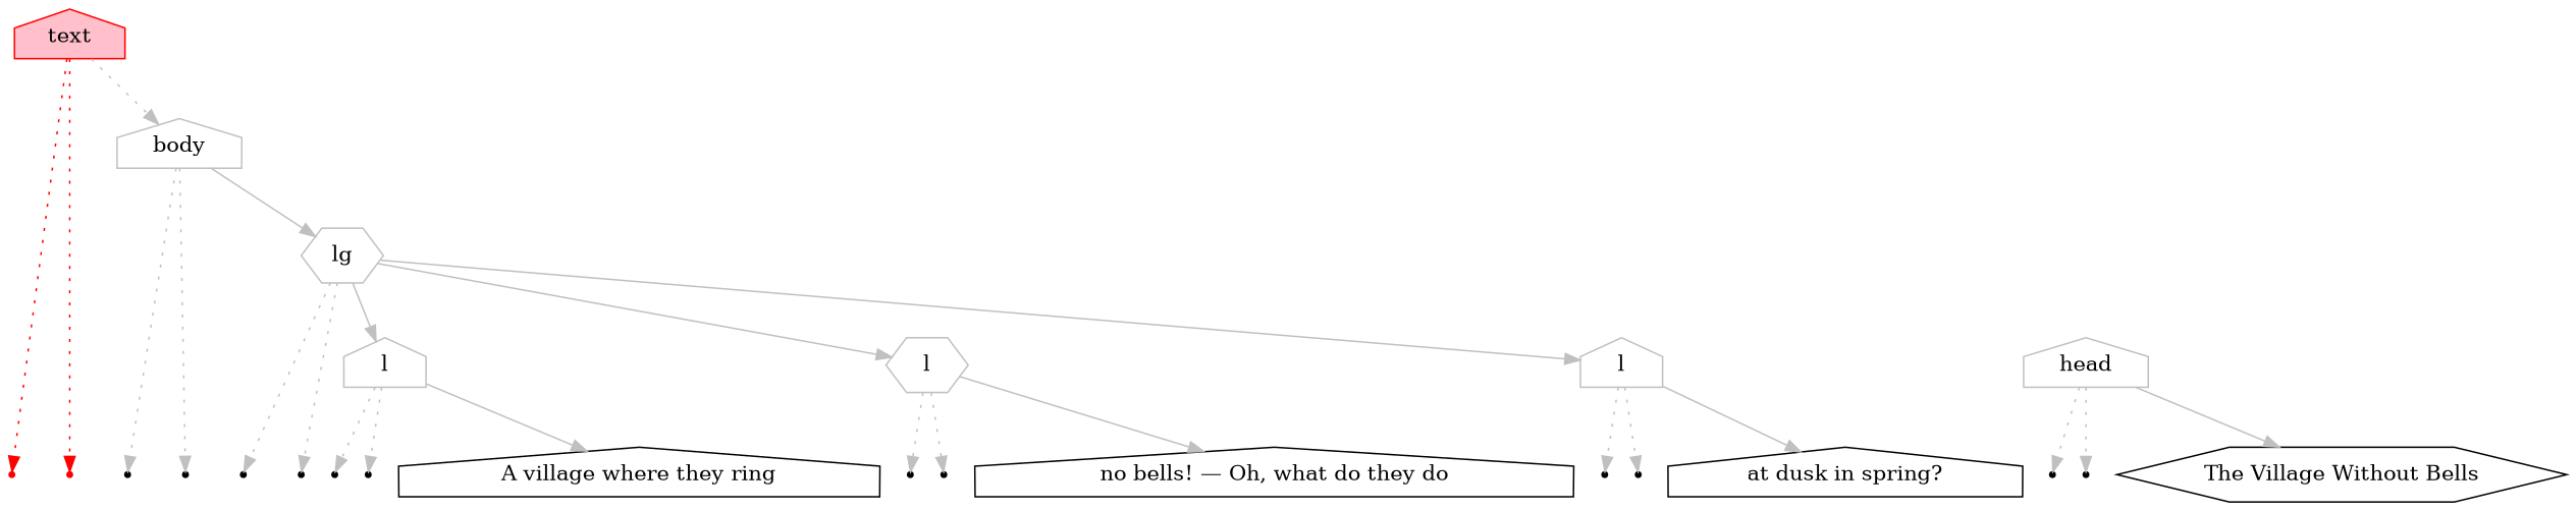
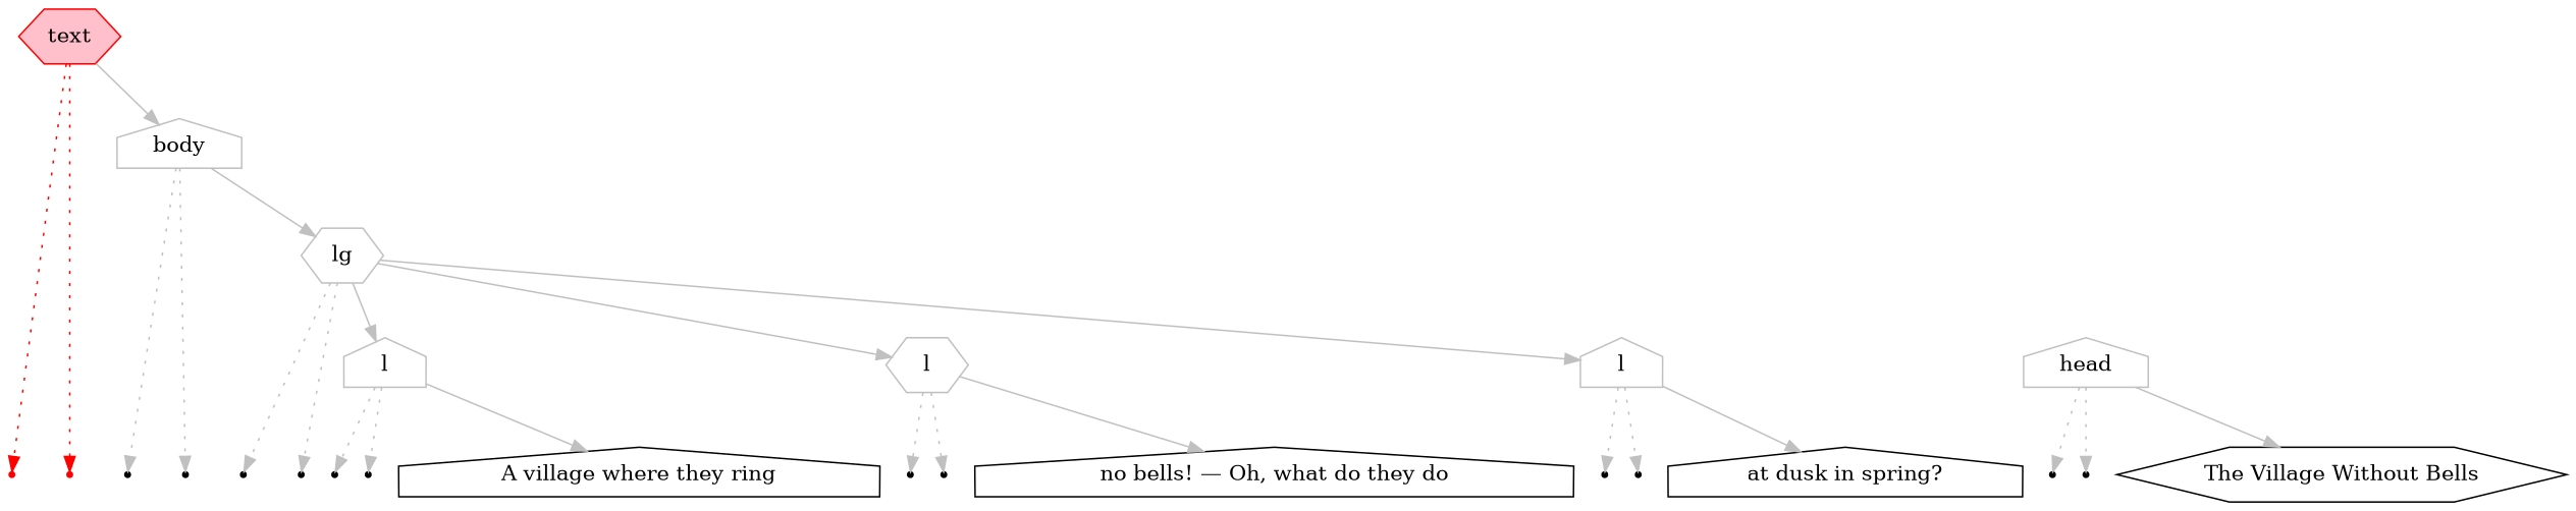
  digraph {
    node [color=black ordering=out shape=point]
    edge [color=gray style=dotted]
    n1 [color=red label="text\nstart"]
    n2 [color=red label="text\nend"]
    n3 [label="body\nstart"]
    n4 [label="body\nend"]
    n5 [label="head\nstart"]
    n6 [label="head\nend"]
    n7 [label="The Village Without Bells" shape=hexagon color=""]
    n8 [label="lg\nstart"]
    n9 [label="lg\nend"]
    n10 [label="l\nstart"]
    n11 [label="l\nend"]
    n12 [label="A village where they ring" shape=house color=""]
    n13 [label="l\nstart"]
    n14 [label="l\nend"]
    n15 [label="no bells! — Oh, what do they do" shape=house color=""]
    n16 [label="l\nstart"]
    n17 [label="l\nend"]
    n18 [label="at dusk in spring?" shape=house color=""]
-   n19 [color=red fillcolor=pink label=text shape=house style=filled]
+   n19 [color=red fillcolor=pink label=text shape=hexagon style=filled]
    n20 [color=gray label=body shape=house]
    n21 [color=gray label=lg shape=hexagon]
    n22 [color=gray label=head shape=house]
    n23 [color=gray label=l shape=house]
    n24 [color=gray label=l shape=hexagon]
    n25 [color=gray label=l shape=house]
    subgraph sub_1 {
      rank=same
      n1
      n2
      n3
      n4
      n5
      n6
      n7
      n8
      n9
      n10
      n11
      n12
      n13
      n14
      n15
      n16
      n17
      n18
    }
    n19 -> n1 [color=red]
    n19 -> n2 [color=red]
-   n19 -> n20
+   n19 -> n20 [style=""]
    n20 -> n3
    n20 -> n4
    n20 -> n21 [style=""]
    n21 -> n8
    n21 -> n9
    n21 -> n23 [style=""]
    n21 -> n24 [style=""]
    n21 -> n25 [style=""]
    n22 -> n5
    n22 -> n6
    n22 -> n7 [style=""]
    n23 -> n10
    n23 -> n11
    n23 -> n12 [style=""]
    n24 -> n13
    n24 -> n14
    n24 -> n15 [style=""]
    n25 -> n16
    n25 -> n17
    n25 -> n18 [style=""]
  }
